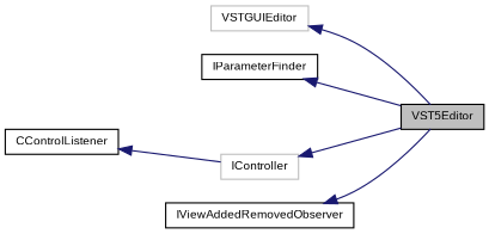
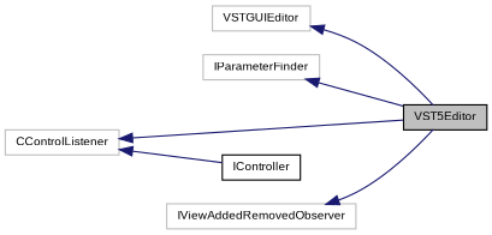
  digraph {
    rankdir=LR
    node [color=black fontname=Arial fontsize=9 shape=record]
    edge [color=midnightblue dir=back fontname=Arial fontsize=9 labelfontname=Arial labelfontsize=9 style=solid]
    n1 [fillcolor=grey75 fontcolor=black height=0.2 label=VST5Editor style=filled width=0.4]
    n2 [color=grey75 height=0.2 label=VSTGUIEditor width=0.4]
-   n3 [height=0.2 label=IParameterFinder width=0.4]
-   n4 [color=grey75 height=0.2 label=IController width=0.4]
-   n5 [height=0.2 label=CControlListener width=0.4]
-   n6 [height=0.2 label=IViewAddedRemovedObserver width=0.4]
+   n3 [color=grey75 height=0.2 label=IParameterFinder width=0.4]
+   n4 [height=0.2 label=IController width=0.4]
+   n5 [color=grey75 height=0.2 label=CControlListener width=0.4]
+   n6 [color=grey75 height=0.2 label=IViewAddedRemovedObserver width=0.4]
    n2 -> n1
    n3 -> n1
-   n4 -> n1
+   n5 -> n1
    n5 -> n4
    n6 -> n1
  }
